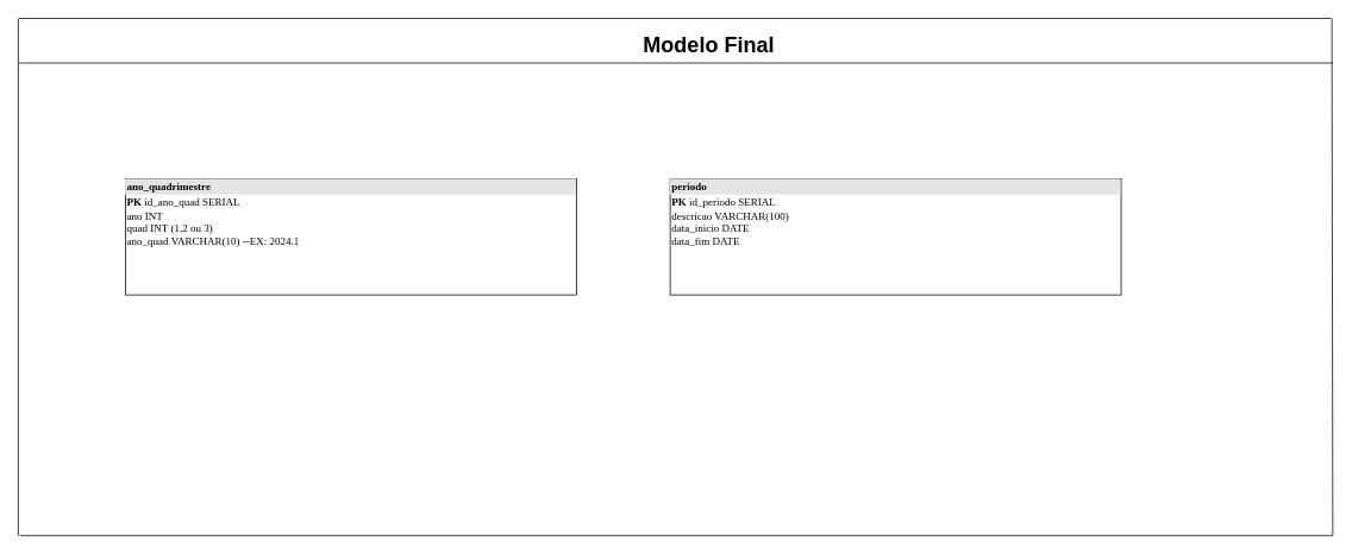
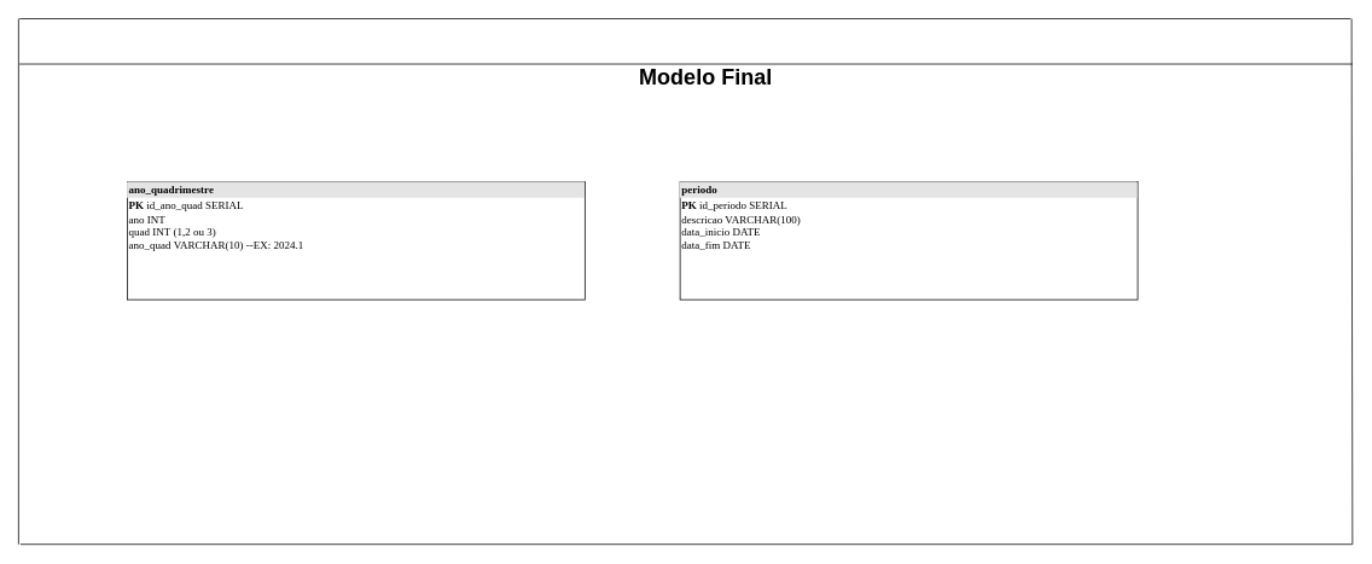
  <mxCell id="0" />
  <mxCell id="1" parent="0" />
- <mxCell id="2" value="Modelo Final" style="text;strokeColor=none;fillColor=none;html=1;fontSize=24;fontStyle=1;verticalAlign=middle;align=center;" vertex="1" parent="1"><mxGeometry x="713" y="29" width="160" height="41" as="geometry" /></mxCell>
+ <mxCell id="2" value="Modelo Final" style="text;strokeColor=none;fillColor=none;html=1;fontSize=24;fontStyle=1;verticalAlign=middle;align=center;" vertex="1" parent="1"><mxGeometry x="698" y="64" width="160" height="41" as="geometry" /></mxCell>
  <mxCell id="3" value="" style="endArrow=none;html=1;rounded=0;" edge="1" parent="1"><mxGeometry width="50" height="50" relative="1" as="geometry"><mxPoint x="20" y="600" as="sourcePoint" /><mxPoint x="20" y="20" as="targetPoint" /></mxGeometry></mxCell>
  <mxCell id="4" value="" style="endArrow=none;html=1;rounded=0;" edge="1" parent="1"><mxGeometry width="50" height="50" relative="1" as="geometry"><mxPoint x="1492" y="600" as="sourcePoint" /><mxPoint x="1491" y="20" as="targetPoint" /></mxGeometry></mxCell>
  <mxCell id="5" value="" style="endArrow=none;html=1;rounded=0;" edge="1" parent="1"><mxGeometry width="50" height="50" relative="1" as="geometry"><mxPoint x="1492" y="600" as="sourcePoint" /><mxPoint x="22" y="600" as="targetPoint" /></mxGeometry></mxCell>
  <mxCell id="6" value="" style="endArrow=none;html=1;rounded=0;" edge="1" parent="1"><mxGeometry width="50" height="50" relative="1" as="geometry"><mxPoint x="1490" y="20" as="sourcePoint" /><mxPoint x="21" y="20" as="targetPoint" /></mxGeometry></mxCell>
  <mxCell id="7" value="" style="endArrow=none;html=1;rounded=0;" edge="1" parent="1"><mxGeometry width="50" height="50" relative="1" as="geometry"><mxPoint x="1492" y="70" as="sourcePoint" /><mxPoint x="21" y="70" as="targetPoint" /></mxGeometry></mxCell>
  <mxCell id="8" value="&lt;div style=&quot;box-sizing:border-box;width:100%;background:#e4e4e4;padding:2px;&quot;&gt;&lt;b&gt;ano_quadrimestre&lt;/b&gt;&lt;/div&gt;&lt;table style=&quot;width:100%;font-size:1em;&quot; cellpadding=&quot;2&quot; cellspacing=&quot;0&quot;&gt;&lt;tbody&gt;&lt;tr&gt;&lt;td&gt;&lt;b&gt;PK &lt;/b&gt;id_ano_quad SERIAL&lt;br&gt;ano INT&lt;br&gt;quad INT (1,2 ou 3)&lt;br&gt;ano_quad VARCHAR(10) --EX: 2024.1&lt;br&gt;&lt;br&gt;&lt;/td&gt;&lt;td&gt;&lt;br&gt;&lt;/td&gt;&lt;/tr&gt;&lt;tr&gt;&lt;td&gt;&lt;/td&gt;&lt;td&gt;&lt;br&gt;&lt;br&gt;&lt;/td&gt;&lt;/tr&gt;&lt;tr&gt;&lt;td&gt;&lt;/td&gt;&lt;td&gt;&lt;br&gt;&lt;br&gt;&lt;/td&gt;&lt;/tr&gt;&lt;/tbody&gt;&lt;/table&gt;" style="verticalAlign=top;align=left;overflow=fill;html=1;rounded=0;shadow=0;comic=0;labelBackgroundColor=none;strokeWidth=1;fontFamily=Verdana;fontSize=12" vertex="1" parent="1"><mxGeometry x="140" y="200" width="505" height="130" as="geometry" /></mxCell>
  <mxCell id="9" value="&lt;div style=&quot;box-sizing:border-box;width:100%;background:#e4e4e4;padding:2px;&quot;&gt;&lt;b&gt;periodo&lt;/b&gt;&lt;/div&gt;&lt;table style=&quot;width:100%;font-size:1em;&quot; cellpadding=&quot;2&quot; cellspacing=&quot;0&quot;&gt;&lt;tbody&gt;&lt;tr&gt;&lt;td&gt;&lt;b&gt;PK &lt;/b&gt;id_periodo SERIAL&lt;br&gt;descricao VARCHAR(100)&lt;br&gt;data_inicio DATE&lt;br&gt;data_fim DATE&lt;br&gt;&lt;br&gt;&lt;/td&gt;&lt;td&gt;&lt;br&gt;&lt;/td&gt;&lt;/tr&gt;&lt;tr&gt;&lt;td&gt;&lt;/td&gt;&lt;td&gt;&lt;br&gt;&lt;br&gt;&lt;/td&gt;&lt;/tr&gt;&lt;tr&gt;&lt;td&gt;&lt;/td&gt;&lt;td&gt;&lt;br&gt;&lt;br&gt;&lt;/td&gt;&lt;/tr&gt;&lt;/tbody&gt;&lt;/table&gt;" style="verticalAlign=top;align=left;overflow=fill;html=1;rounded=0;shadow=0;comic=0;labelBackgroundColor=none;strokeWidth=1;fontFamily=Verdana;fontSize=12" vertex="1" parent="1"><mxGeometry x="750" y="200" width="505" height="130" as="geometry" /></mxCell>
